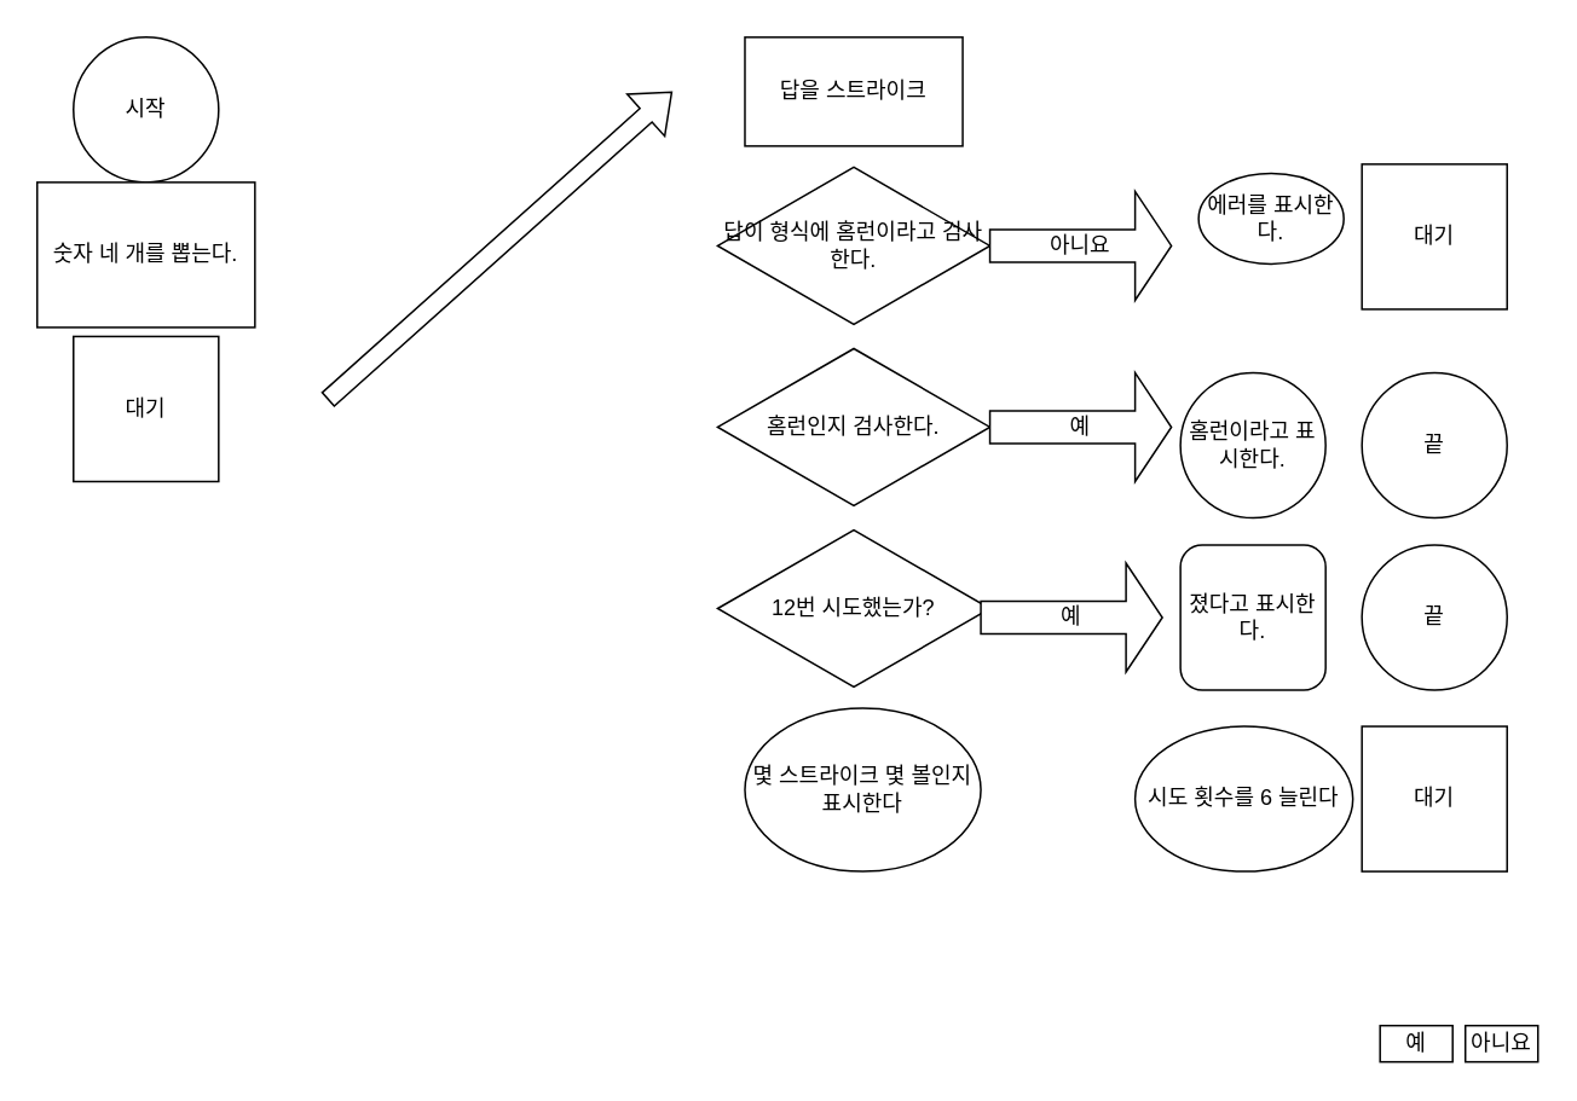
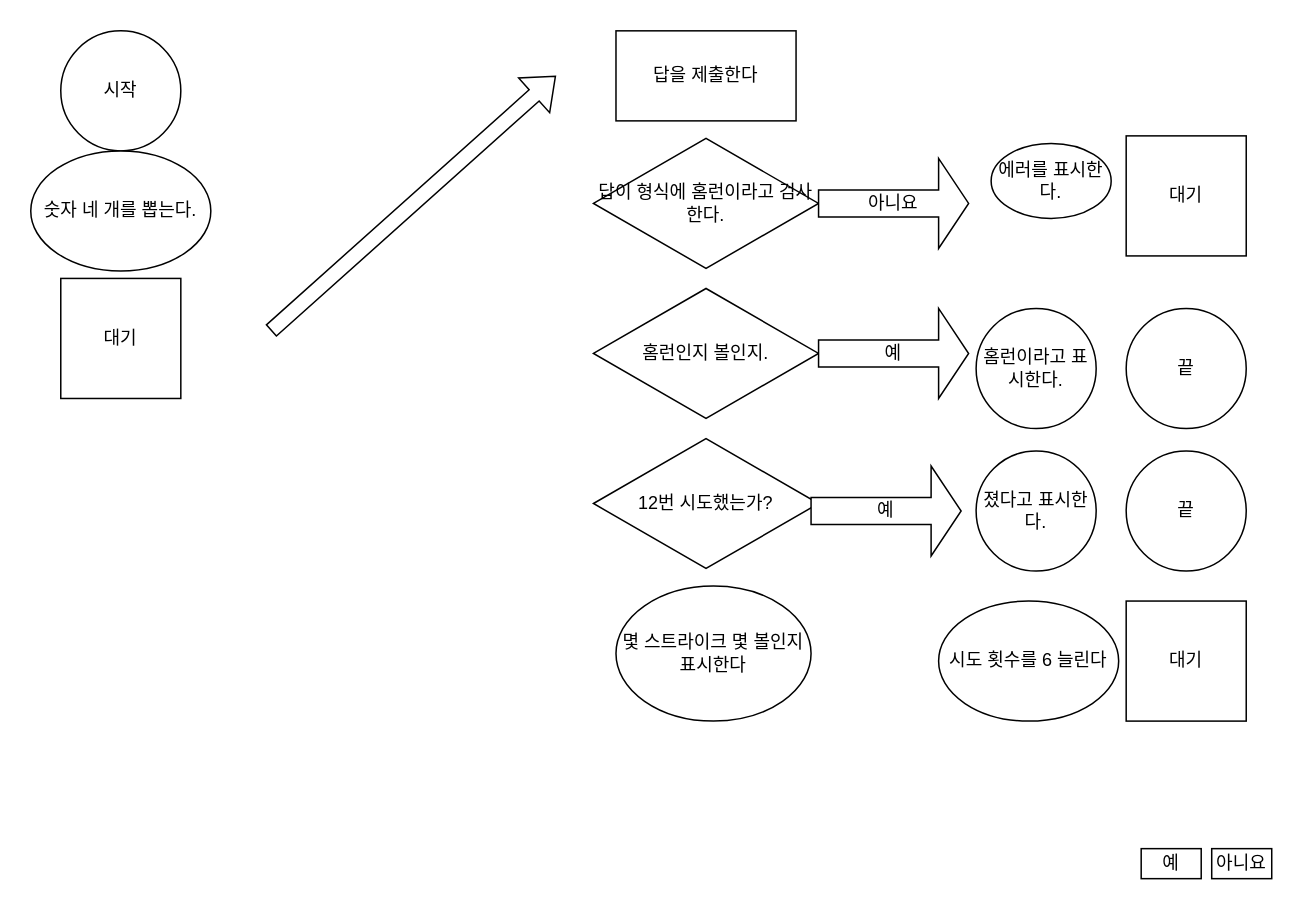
  <mxCell id="0" />
  <mxCell id="1" parent="0" />
  <mxCell id="2" value="시작" style="ellipse;whiteSpace=wrap;html=1;aspect=fixed;" parent="1" vertex="1"><mxGeometry x="40" y="20" width="80" height="80" as="geometry" /></mxCell>
- <mxCell id="3" value="숫자 네 개를 뽑는다." style="whiteSpace=wrap;html=1;rounded=0;" parent="1" vertex="1"><mxGeometry y="100" width="120" height="80" as="geometry" x="20" /></mxCell>
+ <mxCell id="3" value="숫자 네 개를 뽑는다." style="ellipse;whiteSpace=wrap;html=1;" parent="1" vertex="1"><mxGeometry y="100" width="120" height="80" as="geometry" x="20" /></mxCell>
  <mxCell id="4" value="시도 횟수를 6 늘린다" style="ellipse;whiteSpace=wrap;html=1;" parent="1" vertex="1"><mxGeometry x="625" y="400" width="120" height="80" as="geometry" /></mxCell>
  <mxCell id="5" value="대기" style="whiteSpace=wrap;html=1;aspect=fixed;" parent="1" vertex="1"><mxGeometry x="40" y="185" width="80" height="80" as="geometry" /></mxCell>
- <mxCell id="6" value="답을 스트라이크" style="rounded=0;whiteSpace=wrap;html=1;" parent="1" vertex="1"><mxGeometry x="410" y="20" width="120" height="60" as="geometry" /></mxCell>
+ <mxCell id="6" value="답을 제출한다" style="rounded=0;whiteSpace=wrap;html=1;" parent="1" vertex="1"><mxGeometry x="410" y="20" width="120" height="60" as="geometry" /></mxCell>
  <mxCell id="7" style="edgeStyle=orthogonalEdgeStyle;rounded=0;orthogonalLoop=1;jettySize=auto;html=1;exitX=0.5;exitY=1;exitDx=0;exitDy=0;" parent="1" edge="1"><mxGeometry relative="1" as="geometry"><mxPoint x="190" y="320" as="sourcePoint" /><mxPoint x="190" y="320" as="targetPoint" /></mxGeometry></mxCell>
  <mxCell id="8" value="" style="shape=flexArrow;endArrow=classic;html=1;rounded=0;" parent="1" edge="1"><mxGeometry width="50" height="50" relative="1" as="geometry"><mxPoint x="180" y="220" as="sourcePoint" /><mxPoint x="370" y="50" as="targetPoint" /></mxGeometry></mxCell>
  <mxCell id="9" value="답이 형식에 홈런이라고 검사한다." style="html=1;whiteSpace=wrap;aspect=fixed;shape=isoRectangle;" parent="1" vertex="1"><mxGeometry x="395" y="90" width="150" height="90" as="geometry" /></mxCell>
  <mxCell id="10" value="대기" style="whiteSpace=wrap;html=1;aspect=fixed;" parent="1" vertex="1"><mxGeometry x="750" y="400" width="80" height="80" as="geometry" /></mxCell>
  <mxCell id="11" value="아니요" style="rounded=0;whiteSpace=wrap;html=1;" parent="1" vertex="1"><mxGeometry x="807" y="565" width="40" height="20" as="geometry" /></mxCell>
  <mxCell id="12" value="예" style="rounded=0;whiteSpace=wrap;html=1;" parent="1" vertex="1"><mxGeometry x="760" y="565" width="40" height="20" as="geometry" /></mxCell>
  <mxCell id="13" value="몇 스트라이크 몇 볼인지 표시한다" style="ellipse;whiteSpace=wrap;html=1;" parent="1" vertex="1"><mxGeometry x="410" y="390" width="130" height="90" as="geometry" /></mxCell>
  <mxCell id="14" value="에러를 표시한다." style="ellipse;whiteSpace=wrap;html=1;aspect=fixed;" parent="1" vertex="1"><mxGeometry x="660" y="95" width="80" height="50" as="geometry" /></mxCell>
  <mxCell id="15" value="대기" style="whiteSpace=wrap;html=1;aspect=fixed;" parent="1" vertex="1"><mxGeometry x="750" y="90" width="80" height="80" as="geometry" /></mxCell>
  <mxCell id="16" value="아니요" style="shape=singleArrow;whiteSpace=wrap;html=1;" parent="1" vertex="1"><mxGeometry x="545" y="105" width="100" height="60" as="geometry" /></mxCell>
- <mxCell id="17" value="홈런인지 검사한다." style="html=1;whiteSpace=wrap;aspect=fixed;shape=isoRectangle;" parent="1" vertex="1"><mxGeometry x="395" y="190" width="150" height="90" as="geometry" /></mxCell>
+ <mxCell id="17" value="홈런인지 볼인지." style="html=1;whiteSpace=wrap;aspect=fixed;shape=isoRectangle;" parent="1" vertex="1"><mxGeometry x="395" y="190" width="150" height="90" as="geometry" /></mxCell>
  <mxCell id="18" value="예" style="shape=singleArrow;whiteSpace=wrap;html=1;" parent="1" vertex="1"><mxGeometry x="545" y="205" width="100" height="60" as="geometry" /></mxCell>
  <mxCell id="19" value="홈런이라고 표시한다." style="ellipse;whiteSpace=wrap;html=1;aspect=fixed;" parent="1" vertex="1"><mxGeometry x="650" y="205" width="80" height="80" as="geometry" /></mxCell>
  <mxCell id="20" value="끝" style="ellipse;whiteSpace=wrap;html=1;aspect=fixed;" parent="1" vertex="1"><mxGeometry x="750" y="205" width="80" height="80" as="geometry" /></mxCell>
  <mxCell id="21" value="12번 시도했는가?" style="html=1;whiteSpace=wrap;aspect=fixed;shape=isoRectangle;" parent="1" vertex="1"><mxGeometry x="395" y="290" width="150" height="90" as="geometry" /></mxCell>
  <mxCell id="22" value="예" style="shape=singleArrow;whiteSpace=wrap;html=1;" parent="1" vertex="1"><mxGeometry x="540" y="310" width="100" height="60" as="geometry" /></mxCell>
- <mxCell id="23" value="졌다고 표시한다." style="whiteSpace=wrap;html=1;aspect=fixed;rounded=1;" parent="1" vertex="1"><mxGeometry x="650" y="300" width="80" height="80" as="geometry" /></mxCell>
+ <mxCell id="23" value="졌다고 표시한다." style="ellipse;whiteSpace=wrap;html=1;aspect=fixed;" parent="1" vertex="1"><mxGeometry x="650" y="300" width="80" height="80" as="geometry" /></mxCell>
  <mxCell id="24" value="끝" style="ellipse;whiteSpace=wrap;html=1;aspect=fixed;" parent="1" vertex="1"><mxGeometry x="750" y="300" width="80" height="80" as="geometry" /></mxCell>
  <mxCell id="25" style="edgeStyle=orthogonalEdgeStyle;rounded=0;orthogonalLoop=1;jettySize=auto;html=1;exitX=0.5;exitY=1;exitDx=0;exitDy=0;" parent="1" source="12" target="12" edge="1"><mxGeometry relative="1" as="geometry" /></mxCell>
